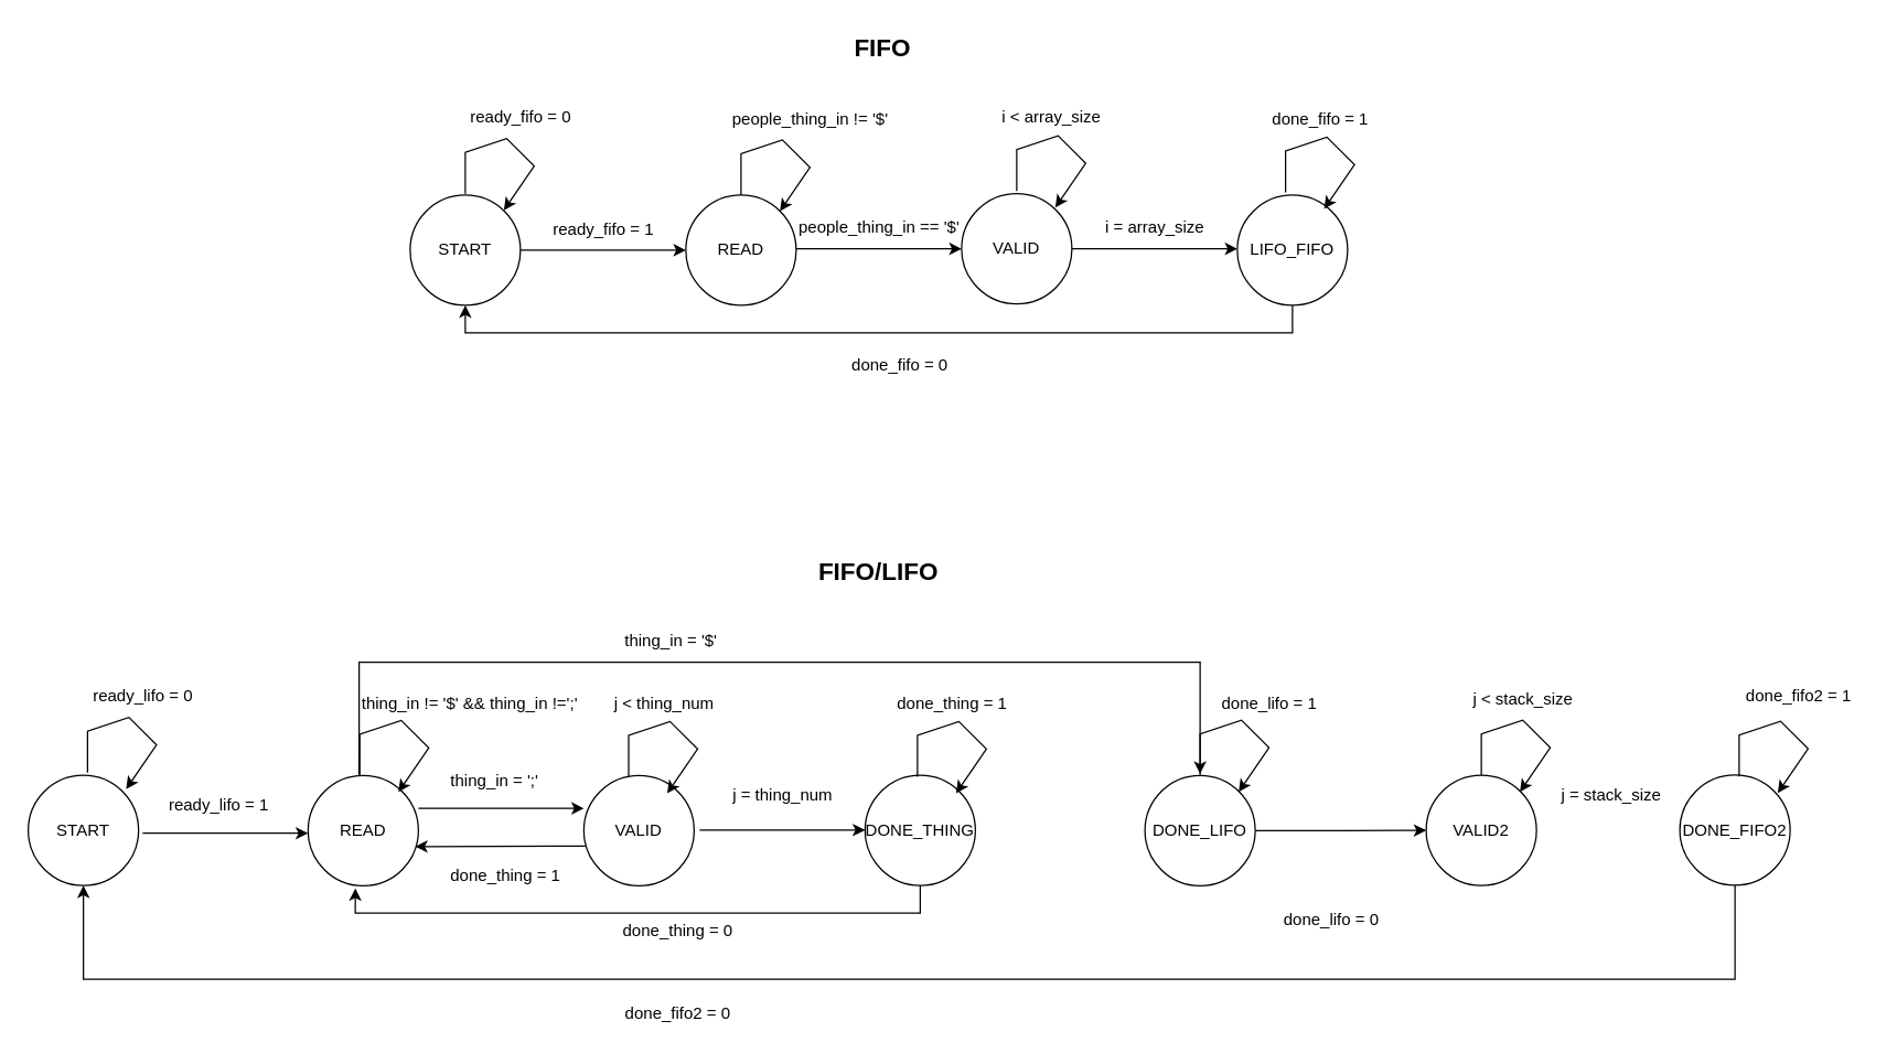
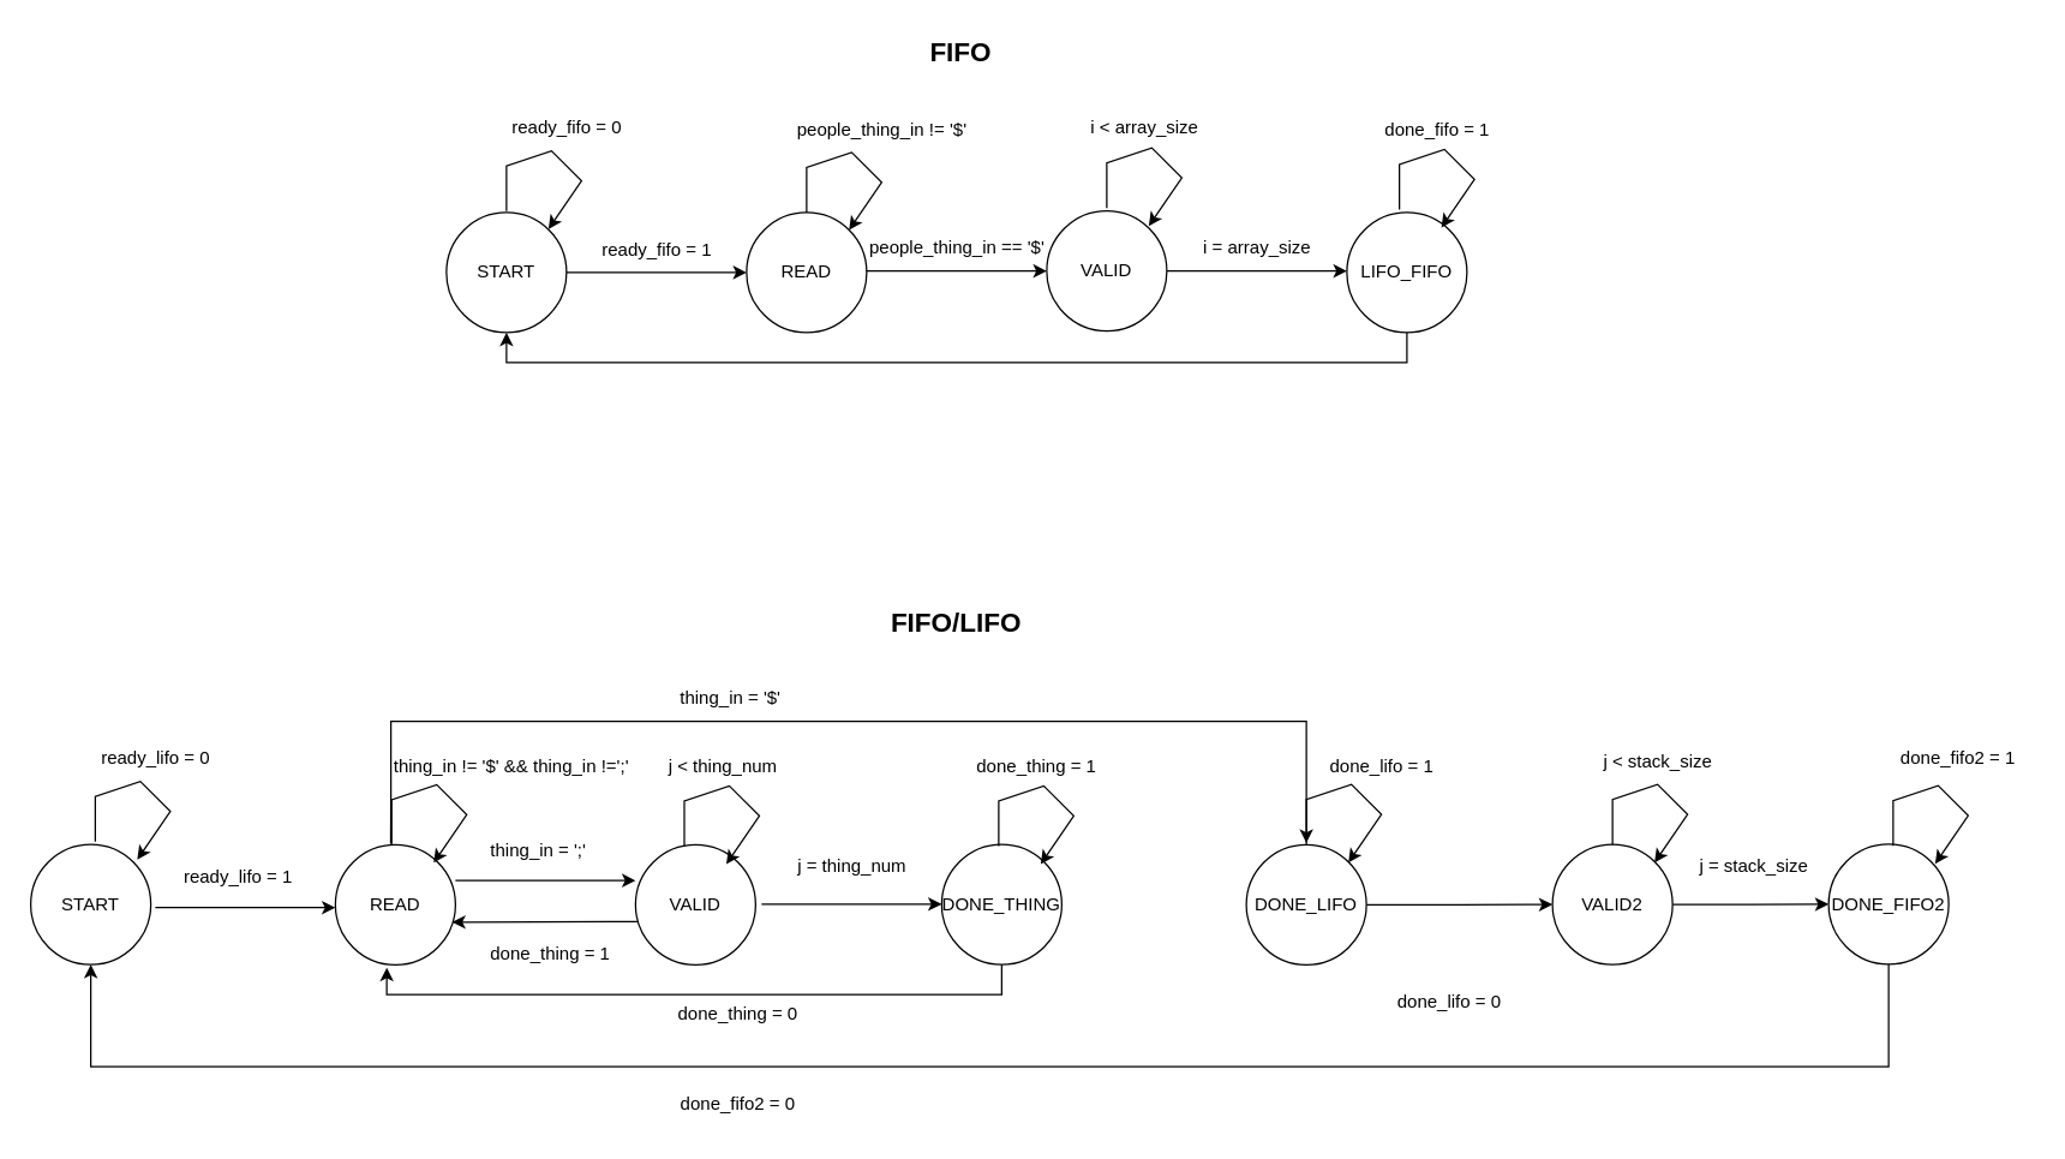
  <mxCell id="0" />
  <mxCell id="1" parent="0" />
  <mxCell id="2" value="READ" style="ellipse;whiteSpace=wrap;html=1;aspect=fixed;" parent="1" vertex="1"><mxGeometry x="497" y="141" width="80" height="80" as="geometry" /></mxCell>
  <mxCell id="3" value="VALID" style="ellipse;whiteSpace=wrap;html=1;aspect=fixed;" parent="1" vertex="1"><mxGeometry x="697" y="140" width="80" height="80" as="geometry" /></mxCell>
  <mxCell id="4" value="&lt;font style=&quot;font-size: 18px;&quot;&gt;&lt;b&gt;FIFO&lt;/b&gt;&lt;/font&gt;" style="text;html=1;align=center;verticalAlign=middle;whiteSpace=wrap;rounded=0;" parent="1" vertex="1"><mxGeometry x="610" y="20" width="60" height="30" as="geometry" /></mxCell>
  <mxCell id="5" value="READ" style="ellipse;whiteSpace=wrap;html=1;aspect=fixed;" parent="1" vertex="1"><mxGeometry x="223" y="562.18" width="80" height="80" as="geometry" /></mxCell>
  <mxCell id="6" value="VALID" style="ellipse;whiteSpace=wrap;html=1;aspect=fixed;" parent="1" vertex="1"><mxGeometry x="423" y="562.18" width="80" height="80" as="geometry" /></mxCell>
+ <mxCell id="7" style="edgeStyle=orthogonalEdgeStyle;rounded=0;orthogonalLoop=1;jettySize=auto;html=1;exitX=1;exitY=0.5;exitDx=0;exitDy=0;" parent="1" source="8" target="43" edge="1"><mxGeometry relative="1" as="geometry" /></mxCell>
  <mxCell id="8" value="VALID2" style="ellipse;whiteSpace=wrap;html=1;aspect=fixed;" parent="1" vertex="1"><mxGeometry x="1034" y="562" width="80" height="80" as="geometry" /></mxCell>
  <mxCell id="9" value="&lt;font style=&quot;font-size: 18px;&quot;&gt;&lt;b&gt;FIFO/LIFO&lt;/b&gt;&lt;/font&gt;" style="text;html=1;align=center;verticalAlign=middle;whiteSpace=wrap;rounded=0;" parent="1" vertex="1"><mxGeometry x="607" y="400" width="60" height="30" as="geometry" /></mxCell>
  <mxCell id="10" value="" style="endArrow=classic;html=1;rounded=0;entryX=1;entryY=0;entryDx=0;entryDy=0;" parent="1" target="2" edge="1"><mxGeometry width="50" height="50" relative="1" as="geometry"><mxPoint x="537" y="141" as="sourcePoint" /><mxPoint x="587" y="91" as="targetPoint" /><Array as="points"><mxPoint x="537" y="111" /><mxPoint x="567" y="101" /><mxPoint x="587" y="121" /></Array></mxGeometry></mxCell>
  <mxCell id="11" value="" style="endArrow=classic;html=1;rounded=0;exitX=1;exitY=0.5;exitDx=0;exitDy=0;entryX=0;entryY=0.5;entryDx=0;entryDy=0;" parent="1" target="3" edge="1"><mxGeometry width="50" height="50" relative="1" as="geometry"><mxPoint x="577" y="180" as="sourcePoint" /><mxPoint x="797" y="210" as="targetPoint" /></mxGeometry></mxCell>
  <mxCell id="12" value="people_thing_in != '$'" style="text;html=1;align=center;verticalAlign=middle;resizable=0;points=[];autosize=1;strokeColor=none;fillColor=none;" parent="1" vertex="1"><mxGeometry x="517" y="71" width="140" height="30" as="geometry" /></mxCell>
  <mxCell id="13" value="people_thing_in == '$'" style="text;html=1;align=center;verticalAlign=middle;resizable=0;points=[];autosize=1;strokeColor=none;fillColor=none;" parent="1" vertex="1"><mxGeometry x="567" y="150" width="140" height="30" as="geometry" /></mxCell>
  <mxCell id="14" value="" style="endArrow=classic;html=1;rounded=0;entryX=1;entryY=0;entryDx=0;entryDy=0;" parent="1" edge="1"><mxGeometry width="50" height="50" relative="1" as="geometry"><mxPoint x="737" y="138" as="sourcePoint" /><mxPoint x="765" y="150" as="targetPoint" /><Array as="points"><mxPoint x="737" y="108" /><mxPoint x="767" y="98" /><mxPoint x="787" y="118" /></Array></mxGeometry></mxCell>
  <mxCell id="15" value="&lt;div&gt;i &amp;lt; array_size&lt;/div&gt;" style="text;html=1;align=center;verticalAlign=middle;resizable=0;points=[];autosize=1;strokeColor=none;fillColor=none;" parent="1" vertex="1"><mxGeometry x="712" y="70" width="100" height="30" as="geometry" /></mxCell>
  <mxCell id="16" value="" style="endArrow=classic;html=1;rounded=0;exitX=0.461;exitY=-0.009;exitDx=0;exitDy=0;exitPerimeter=0;" parent="1" source="5" edge="1"><mxGeometry width="50" height="50" relative="1" as="geometry"><mxPoint x="263" y="562.18" as="sourcePoint" /><mxPoint x="870" y="561" as="targetPoint" /><Array as="points"><mxPoint x="260" y="532" /><mxPoint x="260" y="480" /><mxPoint x="460" y="480" /><mxPoint x="870" y="480" /></Array></mxGeometry></mxCell>
  <mxCell id="17" value="thing_in = '$'" style="text;html=1;align=center;verticalAlign=middle;resizable=0;points=[];autosize=1;strokeColor=none;fillColor=none;" parent="1" vertex="1"><mxGeometry x="440.5" y="450" width="90" height="30" as="geometry" /></mxCell>
  <mxCell id="18" value="" style="endArrow=classic;html=1;rounded=0;exitX=1;exitY=0.5;exitDx=0;exitDy=0;entryX=0;entryY=0.5;entryDx=0;entryDy=0;" parent="1" edge="1"><mxGeometry width="50" height="50" relative="1" as="geometry"><mxPoint x="303" y="586" as="sourcePoint" /><mxPoint x="423" y="586" as="targetPoint" /></mxGeometry></mxCell>
  <mxCell id="19" value="&lt;span style=&quot;background-color: initial;&quot;&gt;thing_in = ';'&lt;/span&gt;" style="text;html=1;align=center;verticalAlign=middle;resizable=0;points=[];autosize=1;strokeColor=none;fillColor=none;" parent="1" vertex="1"><mxGeometry x="313" y="551" width="90" height="30" as="geometry" /></mxCell>
  <mxCell id="20" value="" style="endArrow=classic;html=1;rounded=0;entryX=0.971;entryY=0.645;entryDx=0;entryDy=0;entryPerimeter=0;exitX=0.015;exitY=0.64;exitDx=0;exitDy=0;exitPerimeter=0;" parent="1" source="6" target="5" edge="1"><mxGeometry width="50" height="50" relative="1" as="geometry"><mxPoint x="373" y="682.18" as="sourcePoint" /><mxPoint x="423" y="617.18" as="targetPoint" /></mxGeometry></mxCell>
  <mxCell id="21" value="done_thing = 1" style="text;html=1;align=center;verticalAlign=middle;resizable=0;points=[];autosize=1;strokeColor=none;fillColor=none;" parent="1" vertex="1"><mxGeometry x="315.5" y="620" width="100" height="30" as="geometry" /></mxCell>
  <mxCell id="22" value="" style="endArrow=classic;html=1;rounded=0;entryX=1;entryY=0;entryDx=0;entryDy=0;" parent="1" edge="1"><mxGeometry width="50" height="50" relative="1" as="geometry"><mxPoint x="1074" y="562" as="sourcePoint" /><mxPoint x="1102" y="574" as="targetPoint" /><Array as="points"><mxPoint x="1074" y="532" /><mxPoint x="1104" y="522" /><mxPoint x="1124" y="542" /></Array></mxGeometry></mxCell>
  <mxCell id="23" value="j &amp;lt; stack_size" style="text;html=1;align=center;verticalAlign=middle;resizable=0;points=[];autosize=1;strokeColor=none;fillColor=none;" parent="1" vertex="1"><mxGeometry x="1054" y="492" width="100" height="30" as="geometry" /></mxCell>
  <mxCell id="24" value="j = stack_size" style="text;html=1;align=center;verticalAlign=middle;resizable=0;points=[];autosize=1;strokeColor=none;fillColor=none;" parent="1" vertex="1"><mxGeometry x="1118" y="562" width="100" height="30" as="geometry" /></mxCell>
  <mxCell id="25" value="START" style="ellipse;whiteSpace=wrap;html=1;aspect=fixed;" parent="1" vertex="1"><mxGeometry x="297" y="141" width="80" height="80" as="geometry" /></mxCell>
  <mxCell id="26" value="" style="endArrow=classic;html=1;rounded=0;entryX=1;entryY=0;entryDx=0;entryDy=0;" parent="1" edge="1"><mxGeometry width="50" height="50" relative="1" as="geometry"><mxPoint x="337" y="140" as="sourcePoint" /><mxPoint x="365" y="152" as="targetPoint" /><Array as="points"><mxPoint x="337" y="110" /><mxPoint x="367" y="100" /><mxPoint x="387" y="120" /></Array></mxGeometry></mxCell>
  <mxCell id="27" value="ready_fifo = 0" style="text;html=1;align=center;verticalAlign=middle;resizable=0;points=[];autosize=1;strokeColor=none;fillColor=none;" parent="1" vertex="1"><mxGeometry x="327" y="70" width="100" height="30" as="geometry" /></mxCell>
  <mxCell id="28" value="" style="endArrow=classic;html=1;rounded=0;exitX=1;exitY=0.5;exitDx=0;exitDy=0;entryX=0;entryY=0.5;entryDx=0;entryDy=0;" parent="1" edge="1"><mxGeometry width="50" height="50" relative="1" as="geometry"><mxPoint x="377" y="181" as="sourcePoint" /><mxPoint x="497" y="181" as="targetPoint" /></mxGeometry></mxCell>
  <mxCell id="29" value="ready_fifo = 1" style="text;html=1;align=center;verticalAlign=middle;resizable=0;points=[];autosize=1;strokeColor=none;fillColor=none;" parent="1" vertex="1"><mxGeometry x="387" y="151" width="100" height="30" as="geometry" /></mxCell>
  <mxCell id="30" value="START" style="ellipse;whiteSpace=wrap;html=1;aspect=fixed;" parent="1" vertex="1"><mxGeometry x="20" y="562" width="80" height="80" as="geometry" /></mxCell>
  <mxCell id="31" value="" style="endArrow=classic;html=1;rounded=0;entryX=1;entryY=0;entryDx=0;entryDy=0;" parent="1" edge="1"><mxGeometry width="50" height="50" relative="1" as="geometry"><mxPoint x="63" y="560" as="sourcePoint" /><mxPoint x="91" y="572" as="targetPoint" /><Array as="points"><mxPoint x="63" y="530" /><mxPoint x="93" y="520" /><mxPoint x="113" y="540" /></Array></mxGeometry></mxCell>
  <mxCell id="32" value="ready_lifo = 0" style="text;html=1;align=center;verticalAlign=middle;resizable=0;points=[];autosize=1;strokeColor=none;fillColor=none;" parent="1" vertex="1"><mxGeometry x="53" y="490" width="100" height="30" as="geometry" /></mxCell>
  <mxCell id="33" value="" style="endArrow=classic;html=1;rounded=0;exitX=1;exitY=0.5;exitDx=0;exitDy=0;entryX=0;entryY=0.5;entryDx=0;entryDy=0;" parent="1" edge="1"><mxGeometry width="50" height="50" relative="1" as="geometry"><mxPoint x="103" y="604.09" as="sourcePoint" /><mxPoint x="223" y="604.09" as="targetPoint" /></mxGeometry></mxCell>
  <mxCell id="34" value="&lt;span style=&quot;background-color: initial;&quot;&gt;ready_lifo = 1&lt;/span&gt;" style="text;html=1;align=center;verticalAlign=middle;resizable=0;points=[];autosize=1;strokeColor=none;fillColor=none;" parent="1" vertex="1"><mxGeometry x="108" y="569.09" width="100" height="30" as="geometry" /></mxCell>
  <mxCell id="35" value="j = thing_num" style="text;html=1;align=center;verticalAlign=middle;resizable=0;points=[];autosize=1;strokeColor=none;fillColor=none;" parent="1" vertex="1"><mxGeometry x="517" y="561.82" width="100" height="30" as="geometry" /></mxCell>
  <mxCell id="36" value="" style="endArrow=classic;html=1;rounded=0;entryX=1;entryY=0;entryDx=0;entryDy=0;" parent="1" edge="1"><mxGeometry width="50" height="50" relative="1" as="geometry"><mxPoint x="260.5" y="562.18" as="sourcePoint" /><mxPoint x="288.5" y="574.18" as="targetPoint" /><Array as="points"><mxPoint x="260.5" y="532.18" /><mxPoint x="290.5" y="522.18" /><mxPoint x="310.5" y="542.18" /></Array></mxGeometry></mxCell>
  <mxCell id="37" value="thing_in != '$' &amp;amp;&amp;amp; thing_in !=';'" style="text;html=1;align=center;verticalAlign=middle;resizable=0;points=[];autosize=1;strokeColor=none;fillColor=none;" parent="1" vertex="1"><mxGeometry x="250" y="495" width="180" height="30" as="geometry" /></mxCell>
  <mxCell id="38" style="edgeStyle=orthogonalEdgeStyle;rounded=0;orthogonalLoop=1;jettySize=auto;html=1;exitX=0.5;exitY=1;exitDx=0;exitDy=0;entryX=0.5;entryY=1;entryDx=0;entryDy=0;" parent="1" source="39" target="25" edge="1"><mxGeometry relative="1" as="geometry" /></mxCell>
  <mxCell id="39" value="LIFO_FIFO" style="ellipse;whiteSpace=wrap;html=1;aspect=fixed;" parent="1" vertex="1"><mxGeometry x="897" y="141" width="80" height="80" as="geometry" /></mxCell>
  <mxCell id="40" value="" style="endArrow=classic;html=1;rounded=0;exitX=1;exitY=0.5;exitDx=0;exitDy=0;entryX=0;entryY=0.5;entryDx=0;entryDy=0;" parent="1" edge="1"><mxGeometry width="50" height="50" relative="1" as="geometry"><mxPoint x="777" y="180" as="sourcePoint" /><mxPoint x="897" y="180" as="targetPoint" /></mxGeometry></mxCell>
  <mxCell id="41" value="i = array_size" style="text;html=1;align=center;verticalAlign=middle;resizable=0;points=[];autosize=1;strokeColor=none;fillColor=none;" parent="1" vertex="1"><mxGeometry x="787" y="150" width="100" height="30" as="geometry" /></mxCell>
  <mxCell id="42" style="edgeStyle=orthogonalEdgeStyle;rounded=0;orthogonalLoop=1;jettySize=auto;html=1;exitX=0.5;exitY=1;exitDx=0;exitDy=0;entryX=0.5;entryY=1;entryDx=0;entryDy=0;" parent="1" source="43" target="30" edge="1"><mxGeometry relative="1" as="geometry"><Array as="points"><mxPoint x="1258" y="710" /><mxPoint x="60" y="710" /></Array></mxGeometry></mxCell>
  <mxCell id="43" value="DONE_FIFO2" style="ellipse;whiteSpace=wrap;html=1;aspect=fixed;" parent="1" vertex="1"><mxGeometry x="1218" y="561.82" width="80" height="80" as="geometry" /></mxCell>
  <mxCell id="44" value="" style="endArrow=classic;html=1;rounded=0;entryX=1;entryY=0;entryDx=0;entryDy=0;" parent="1" edge="1"><mxGeometry width="50" height="50" relative="1" as="geometry"><mxPoint x="932" y="139" as="sourcePoint" /><mxPoint x="960" y="151" as="targetPoint" /><Array as="points"><mxPoint x="932" y="109" /><mxPoint x="962" y="99" /><mxPoint x="982" y="119" /></Array></mxGeometry></mxCell>
  <mxCell id="45" value="&lt;div&gt;done_fifo = 1&lt;br&gt;&lt;/div&gt;" style="text;html=1;align=center;verticalAlign=middle;resizable=0;points=[];autosize=1;strokeColor=none;fillColor=none;" parent="1" vertex="1"><mxGeometry x="912" y="71" width="90" height="30" as="geometry" /></mxCell>
- <mxCell id="46" value="&lt;div&gt;done_fifo = 0&lt;br&gt;&lt;/div&gt;" style="text;html=1;align=center;verticalAlign=middle;resizable=0;points=[];autosize=1;strokeColor=none;fillColor=none;" parent="1" vertex="1"><mxGeometry x="607" y="250" width="90" height="30" as="geometry" /></mxCell>
  <mxCell id="47" value="" style="endArrow=classic;html=1;rounded=0;entryX=1;entryY=0;entryDx=0;entryDy=0;" parent="1" edge="1"><mxGeometry width="50" height="50" relative="1" as="geometry"><mxPoint x="1261" y="562.82" as="sourcePoint" /><mxPoint x="1289" y="574.82" as="targetPoint" /><Array as="points"><mxPoint x="1261" y="532.82" /><mxPoint x="1291" y="522.82" /><mxPoint x="1311" y="542.82" /></Array></mxGeometry></mxCell>
  <mxCell id="48" value="&lt;div&gt;done_fifo2 = 1&lt;br&gt;&lt;/div&gt;" style="text;html=1;align=center;verticalAlign=middle;resizable=0;points=[];autosize=1;strokeColor=none;fillColor=none;" parent="1" vertex="1"><mxGeometry x="1254" y="490" width="100" height="30" as="geometry" /></mxCell>
  <mxCell id="49" value="&lt;div&gt;done_fifo2 = 0&lt;br&gt;&lt;/div&gt;" style="text;html=1;align=center;verticalAlign=middle;resizable=0;points=[];autosize=1;strokeColor=none;fillColor=none;" parent="1" vertex="1"><mxGeometry x="440.5" y="720" width="100" height="30" as="geometry" /></mxCell>
  <mxCell id="50" value="DONE_THING" style="ellipse;whiteSpace=wrap;html=1;aspect=fixed;" parent="1" vertex="1"><mxGeometry x="627" y="562" width="80" height="80" as="geometry" /></mxCell>
  <mxCell id="51" value="" style="endArrow=classic;html=1;rounded=0;exitX=1;exitY=0.5;exitDx=0;exitDy=0;entryX=0;entryY=0.5;entryDx=0;entryDy=0;" parent="1" edge="1"><mxGeometry width="50" height="50" relative="1" as="geometry"><mxPoint x="507" y="601.76" as="sourcePoint" /><mxPoint x="627" y="601.76" as="targetPoint" /></mxGeometry></mxCell>
  <mxCell id="52" value="done_thing = 0" style="text;html=1;align=center;verticalAlign=middle;resizable=0;points=[];autosize=1;strokeColor=none;fillColor=none;" parent="1" vertex="1"><mxGeometry x="440.5" y="660" width="100" height="30" as="geometry" /></mxCell>
  <mxCell id="53" value="" style="endArrow=classic;html=1;rounded=0;entryX=1;entryY=0;entryDx=0;entryDy=0;" parent="1" edge="1"><mxGeometry width="50" height="50" relative="1" as="geometry"><mxPoint x="455.5" y="563" as="sourcePoint" /><mxPoint x="483.5" y="575" as="targetPoint" /><Array as="points"><mxPoint x="455.5" y="533" /><mxPoint x="485.5" y="523" /><mxPoint x="505.5" y="543" /></Array></mxGeometry></mxCell>
  <mxCell id="54" value="&lt;div&gt;j &amp;lt; thing_num&lt;/div&gt;" style="text;html=1;align=center;verticalAlign=middle;resizable=0;points=[];autosize=1;strokeColor=none;fillColor=none;" parent="1" vertex="1"><mxGeometry x="430.5" y="495" width="100" height="30" as="geometry" /></mxCell>
  <mxCell id="55" value="" style="endArrow=classic;html=1;rounded=0;entryX=1;entryY=0;entryDx=0;entryDy=0;" parent="1" edge="1"><mxGeometry width="50" height="50" relative="1" as="geometry"><mxPoint x="665" y="563" as="sourcePoint" /><mxPoint x="693" y="575" as="targetPoint" /><Array as="points"><mxPoint x="665" y="533" /><mxPoint x="695" y="523" /><mxPoint x="715" y="543" /></Array></mxGeometry></mxCell>
  <mxCell id="56" value="done_thing = 1" style="text;html=1;align=center;verticalAlign=middle;resizable=0;points=[];autosize=1;strokeColor=none;fillColor=none;" parent="1" vertex="1"><mxGeometry x="640" y="495" width="100" height="30" as="geometry" /></mxCell>
  <mxCell id="57" style="edgeStyle=orthogonalEdgeStyle;rounded=0;orthogonalLoop=1;jettySize=auto;html=1;exitX=0.5;exitY=1;exitDx=0;exitDy=0;entryX=0.428;entryY=1.023;entryDx=0;entryDy=0;entryPerimeter=0;" parent="1" source="50" target="5" edge="1"><mxGeometry relative="1" as="geometry"><Array as="points"><mxPoint x="667" y="662" /><mxPoint x="257" y="662" /></Array></mxGeometry></mxCell>
  <mxCell id="58" style="edgeStyle=orthogonalEdgeStyle;rounded=0;orthogonalLoop=1;jettySize=auto;html=1;exitX=1;exitY=0.5;exitDx=0;exitDy=0;entryX=0;entryY=0.5;entryDx=0;entryDy=0;" edge="1" parent="1" source="59" target="8"><mxGeometry relative="1" as="geometry" /></mxCell>
  <mxCell id="59" value="DONE_LIFO" style="ellipse;whiteSpace=wrap;html=1;aspect=fixed;" vertex="1" parent="1"><mxGeometry x="830" y="562.18" width="80" height="80" as="geometry" /></mxCell>
  <mxCell id="60" value="" style="endArrow=classic;html=1;rounded=0;entryX=1;entryY=0;entryDx=0;entryDy=0;" edge="1" parent="1"><mxGeometry width="50" height="50" relative="1" as="geometry"><mxPoint x="870" y="562" as="sourcePoint" /><mxPoint x="898" y="574" as="targetPoint" /><Array as="points"><mxPoint x="870" y="532" /><mxPoint x="900" y="522" /><mxPoint x="920" y="542" /></Array></mxGeometry></mxCell>
  <mxCell id="61" value="done_lifo = 1" style="text;html=1;align=center;verticalAlign=middle;resizable=0;points=[];autosize=1;strokeColor=none;fillColor=none;" vertex="1" parent="1"><mxGeometry x="875" y="495" width="90" height="30" as="geometry" /></mxCell>
  <mxCell id="62" value="done_lifo = 0" style="text;html=1;align=center;verticalAlign=middle;resizable=0;points=[];autosize=1;strokeColor=none;fillColor=none;" vertex="1" parent="1"><mxGeometry x="920" y="651.82" width="90" height="30" as="geometry" /></mxCell>
